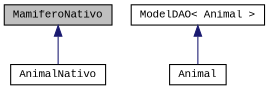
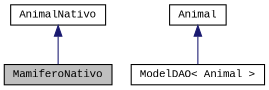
  digraph {
    fontname="Liberation Mono"
    node [color=black fillcolor=white fontname="Liberation Mono" fontsize=10 shape=record style=filled]
    edge [color=midnightblue dir=back fontname="Liberation Mono" fontsize=10 labelfontname=Helvetica labelfontsize=10 style=solid]
    n1 [fillcolor=grey75 fontcolor=black height=0.2 label=MamiferoNativo width=0.4]
    n2 [height=0.2 label=Animal width=0.4]
    n3 [height=0.2 label="ModelDAO\< Animal \>" width=0.4]
    n4 [height=0.2 label=AnimalNativo width=0.4]
-   n3 -> n2
-   n1 -> n4
+   n2 -> n3
+   n4 -> n1
  }
